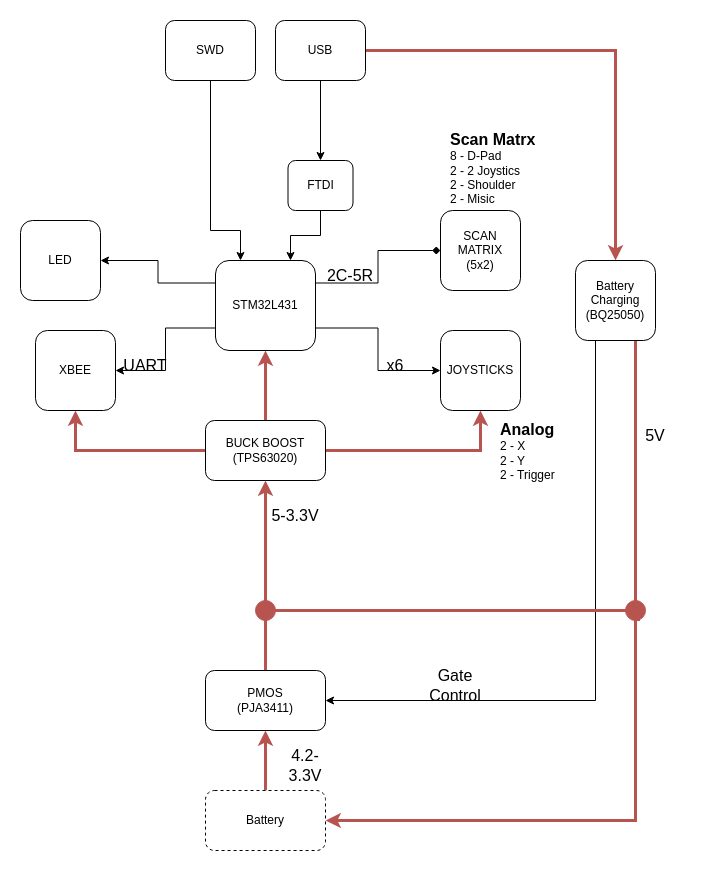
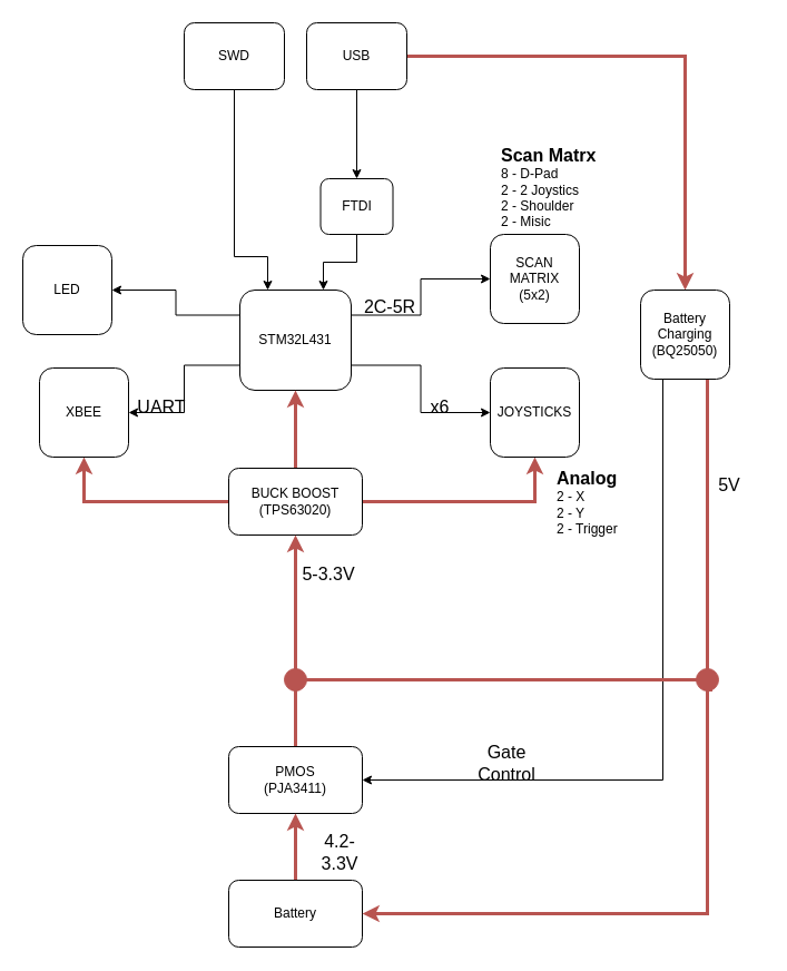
  <mxCell id="0" />
  <mxCell id="1" parent="0" />
  <mxCell id="2" style="edgeStyle=orthogonalEdgeStyle;rounded=0;orthogonalLoop=1;jettySize=auto;html=1;exitX=1;exitY=0.5;exitDx=0;exitDy=0;entryX=0.5;entryY=0;entryDx=0;entryDy=0;fillColor=#f8cecc;strokeColor=#b85450;strokeWidth=3;" edge="1" parent="1" source="6" target="28"><mxGeometry relative="1" as="geometry" /></mxCell>
  <mxCell id="3" style="edgeStyle=orthogonalEdgeStyle;rounded=0;orthogonalLoop=1;jettySize=auto;html=1;exitX=0.5;exitY=1;exitDx=0;exitDy=0;entryX=0.25;entryY=0;entryDx=0;entryDy=0;" edge="1" parent="1" source="4" target="13"><mxGeometry relative="1" as="geometry"><Array as="points"><mxPoint x="210" y="230" /><mxPoint x="240" y="230" /></Array></mxGeometry></mxCell>
  <mxCell id="4" value="SWD" style="rounded=1;whiteSpace=wrap;html=1;" vertex="1" parent="1"><mxGeometry x="165" y="20" width="90" height="60" as="geometry" /></mxCell>
  <mxCell id="5" style="edgeStyle=orthogonalEdgeStyle;rounded=0;orthogonalLoop=1;jettySize=auto;html=1;exitX=0.5;exitY=1;exitDx=0;exitDy=0;" edge="1" parent="1" source="6" target="8"><mxGeometry relative="1" as="geometry" /></mxCell>
  <mxCell id="6" value="USB" style="rounded=1;whiteSpace=wrap;html=1;" vertex="1" parent="1"><mxGeometry x="275" y="20" width="90" height="60" as="geometry" /></mxCell>
  <mxCell id="7" style="edgeStyle=orthogonalEdgeStyle;rounded=0;orthogonalLoop=1;jettySize=auto;html=1;exitX=0.5;exitY=1;exitDx=0;exitDy=0;entryX=0.75;entryY=0;entryDx=0;entryDy=0;" edge="1" parent="1" source="8" target="13"><mxGeometry relative="1" as="geometry" /></mxCell>
  <mxCell id="8" value="FTDI" style="rounded=1;whiteSpace=wrap;html=1;" vertex="1" parent="1"><mxGeometry x="287.5" y="160" width="65" height="50" as="geometry" /></mxCell>
- <mxCell id="9" style="edgeStyle=orthogonalEdgeStyle;rounded=0;orthogonalLoop=1;jettySize=auto;html=1;exitX=1;exitY=0.25;exitDx=0;exitDy=0;entryX=0;entryY=0.5;entryDx=0;entryDy=0;endArrow=diamond;" edge="1" parent="1" source="13" target="24"><mxGeometry relative="1" as="geometry" /></mxCell>
+ <mxCell id="9" style="edgeStyle=orthogonalEdgeStyle;rounded=0;orthogonalLoop=1;jettySize=auto;html=1;exitX=1;exitY=0.25;exitDx=0;exitDy=0;entryX=0;entryY=0.5;entryDx=0;entryDy=0;" edge="1" parent="1" source="13" target="24"><mxGeometry relative="1" as="geometry" /></mxCell>
  <mxCell id="10" style="edgeStyle=orthogonalEdgeStyle;rounded=0;orthogonalLoop=1;jettySize=auto;html=1;exitX=1;exitY=0.75;exitDx=0;exitDy=0;entryX=0;entryY=0.5;entryDx=0;entryDy=0;" edge="1" parent="1" source="13" target="25"><mxGeometry relative="1" as="geometry" /></mxCell>
  <mxCell id="11" style="edgeStyle=orthogonalEdgeStyle;rounded=0;orthogonalLoop=1;jettySize=auto;html=1;exitX=0;exitY=0.25;exitDx=0;exitDy=0;entryX=1;entryY=0.5;entryDx=0;entryDy=0;" edge="1" parent="1" source="13" target="18"><mxGeometry relative="1" as="geometry" /></mxCell>
  <mxCell id="12" style="edgeStyle=orthogonalEdgeStyle;rounded=0;orthogonalLoop=1;jettySize=auto;html=1;exitX=0;exitY=0.75;exitDx=0;exitDy=0;entryX=1;entryY=0.5;entryDx=0;entryDy=0;" edge="1" parent="1" source="13" target="19"><mxGeometry relative="1" as="geometry" /></mxCell>
  <mxCell id="13" value="STM32L431" style="rounded=1;whiteSpace=wrap;html=1;" vertex="1" parent="1"><mxGeometry x="215" y="260" width="100" height="90" as="geometry" /></mxCell>
  <mxCell id="14" style="edgeStyle=orthogonalEdgeStyle;rounded=0;orthogonalLoop=1;jettySize=auto;html=1;exitX=0.5;exitY=0;exitDx=0;exitDy=0;entryX=0.5;entryY=1;entryDx=0;entryDy=0;fillColor=#f8cecc;strokeColor=#b85450;strokeWidth=3;" edge="1" parent="1" source="17" target="13"><mxGeometry relative="1" as="geometry" /></mxCell>
  <mxCell id="15" style="edgeStyle=orthogonalEdgeStyle;rounded=0;orthogonalLoop=1;jettySize=auto;html=1;exitX=0;exitY=0.5;exitDx=0;exitDy=0;entryX=0.5;entryY=1;entryDx=0;entryDy=0;fillColor=#f8cecc;strokeColor=#b85450;strokeWidth=3;" edge="1" parent="1" source="17" target="19"><mxGeometry relative="1" as="geometry" /></mxCell>
  <mxCell id="16" style="edgeStyle=orthogonalEdgeStyle;rounded=0;orthogonalLoop=1;jettySize=auto;html=1;exitX=1;exitY=0.5;exitDx=0;exitDy=0;entryX=0.5;entryY=1;entryDx=0;entryDy=0;fillColor=#f8cecc;strokeColor=#b85450;strokeWidth=3;" edge="1" parent="1" source="17" target="25"><mxGeometry relative="1" as="geometry" /></mxCell>
  <mxCell id="17" value="BUCK BOOST&lt;br&gt;&lt;div&gt;(TPS63020)&lt;/div&gt;" style="rounded=1;whiteSpace=wrap;html=1;" vertex="1" parent="1"><mxGeometry x="205" y="420" width="120" height="60" as="geometry" /></mxCell>
  <mxCell id="18" value="LED" style="rounded=1;whiteSpace=wrap;html=1;" vertex="1" parent="1"><mxGeometry x="20" y="220" width="80" height="80" as="geometry" /></mxCell>
  <mxCell id="19" value="XBEE" style="rounded=1;whiteSpace=wrap;html=1;" vertex="1" parent="1"><mxGeometry x="35" y="330" width="80" height="80" as="geometry" /></mxCell>
  <mxCell id="20" style="edgeStyle=orthogonalEdgeStyle;rounded=0;orthogonalLoop=1;jettySize=auto;html=1;exitX=0.5;exitY=0;exitDx=0;exitDy=0;entryX=0.5;entryY=1;entryDx=0;entryDy=0;fillColor=#f8cecc;strokeColor=#b85450;strokeWidth=3;" edge="1" parent="1" source="21" target="17"><mxGeometry relative="1" as="geometry" /></mxCell>
  <mxCell id="21" value="PMOS&lt;br&gt;(PJA3411)" style="rounded=1;whiteSpace=wrap;html=1;" vertex="1" parent="1"><mxGeometry x="205" y="670" width="120" height="60" as="geometry" /></mxCell>
  <mxCell id="22" style="edgeStyle=orthogonalEdgeStyle;rounded=0;orthogonalLoop=1;jettySize=auto;html=1;exitX=0.5;exitY=0;exitDx=0;exitDy=0;entryX=0.5;entryY=1;entryDx=0;entryDy=0;fillColor=#f8cecc;strokeColor=#b85450;strokeWidth=3;" edge="1" parent="1" source="23" target="21"><mxGeometry relative="1" as="geometry" /></mxCell>
- <mxCell id="23" value="Battery" style="rounded=1;whiteSpace=wrap;html=1;dashed=1;" vertex="1" parent="1"><mxGeometry x="205" y="790" width="120" height="60" as="geometry" /></mxCell>
+ <mxCell id="23" value="Battery" style="rounded=1;whiteSpace=wrap;html=1;" vertex="1" parent="1"><mxGeometry x="205" y="790" width="120" height="60" as="geometry" /></mxCell>
  <mxCell id="24" value="SCAN&lt;br&gt;MATRIX&lt;br&gt;(5x2)" style="rounded=1;whiteSpace=wrap;html=1;" vertex="1" parent="1"><mxGeometry x="440" y="210" width="80" height="80" as="geometry" /></mxCell>
  <mxCell id="25" value="JOYSTICKS" style="rounded=1;whiteSpace=wrap;html=1;" vertex="1" parent="1"><mxGeometry x="440" y="330" width="80" height="80" as="geometry" /></mxCell>
  <mxCell id="26" style="edgeStyle=orthogonalEdgeStyle;rounded=0;orthogonalLoop=1;jettySize=auto;html=1;exitX=0.25;exitY=1;exitDx=0;exitDy=0;entryX=1;entryY=0.5;entryDx=0;entryDy=0;" edge="1" parent="1" source="28" target="21"><mxGeometry relative="1" as="geometry" /></mxCell>
  <mxCell id="27" style="edgeStyle=orthogonalEdgeStyle;rounded=0;orthogonalLoop=1;jettySize=auto;html=1;exitX=0.75;exitY=1;exitDx=0;exitDy=0;entryX=1;entryY=0.5;entryDx=0;entryDy=0;fillColor=#f8cecc;strokeColor=#b85450;strokeWidth=3;" edge="1" parent="1" source="28" target="23"><mxGeometry relative="1" as="geometry" /></mxCell>
  <mxCell id="28" value="Battery&lt;br&gt;Charging&lt;br&gt;(BQ25050)" style="rounded=1;whiteSpace=wrap;html=1;" vertex="1" parent="1"><mxGeometry x="575" y="260" width="80" height="80" as="geometry" /></mxCell>
  <mxCell id="29" value="&lt;div style=&quot;font-size: 16px;&quot;&gt;&lt;b&gt;Scan Matrx&lt;br&gt;&lt;/b&gt;&lt;/div&gt;&lt;div&gt;8 - D-Pad&lt;/div&gt;&lt;div&gt;2 - 2 Joystics&lt;/div&gt;&lt;div&gt;2 - Shoulder&lt;/div&gt;&lt;div&gt;2 - Misic&lt;br&gt;&lt;/div&gt;" style="text;html=1;strokeColor=none;fillColor=none;spacing=5;spacingTop=-20;whiteSpace=wrap;overflow=hidden;rounded=0;" vertex="1" parent="1"><mxGeometry x="445" y="140" width="110" height="70" as="geometry" /></mxCell>
  <mxCell id="30" value="&lt;div&gt;&lt;b&gt;&lt;font style=&quot;font-size: 16px;&quot;&gt;Analog&lt;/font&gt;&lt;br&gt;&lt;/b&gt;&lt;/div&gt;&lt;div&gt;2 - X&lt;/div&gt;&lt;div&gt;2 - Y&lt;/div&gt;&lt;div&gt;2 - Trigger&lt;br&gt;&lt;/div&gt;" style="text;html=1;strokeColor=none;fillColor=none;spacing=5;spacingTop=-20;whiteSpace=wrap;overflow=hidden;rounded=0;" vertex="1" parent="1"><mxGeometry x="495" y="430" width="70" height="60" as="geometry" /></mxCell>
  <mxCell id="31" value="4.2-3.3V" style="text;html=1;strokeColor=none;fillColor=none;align=center;verticalAlign=middle;whiteSpace=wrap;rounded=0;fontSize=16;" vertex="1" parent="1"><mxGeometry x="275" y="750" width="60" height="30" as="geometry" /></mxCell>
  <mxCell id="32" value="5V" style="text;html=1;strokeColor=none;fillColor=none;align=center;verticalAlign=middle;whiteSpace=wrap;rounded=0;fontSize=16;" vertex="1" parent="1"><mxGeometry x="625" y="420" width="60" height="30" as="geometry" /></mxCell>
  <mxCell id="33" value="&lt;div&gt;5-3.3V&lt;/div&gt;" style="text;html=1;strokeColor=none;fillColor=none;align=center;verticalAlign=middle;whiteSpace=wrap;rounded=0;fontSize=16;" vertex="1" parent="1"><mxGeometry x="265" y="500" width="60" height="30" as="geometry" /></mxCell>
  <mxCell id="34" value="x6" style="text;html=1;strokeColor=none;fillColor=none;align=center;verticalAlign=middle;whiteSpace=wrap;rounded=0;fontSize=16;" vertex="1" parent="1"><mxGeometry x="365" y="350" width="60" height="30" as="geometry" /></mxCell>
  <mxCell id="35" value="2C-5R" style="text;html=1;strokeColor=none;fillColor=none;align=center;verticalAlign=middle;whiteSpace=wrap;rounded=0;fontSize=16;" vertex="1" parent="1"><mxGeometry x="320" y="260" width="60" height="30" as="geometry" /></mxCell>
  <mxCell id="36" value="UART" style="text;html=1;strokeColor=none;fillColor=none;align=center;verticalAlign=middle;whiteSpace=wrap;rounded=0;fontSize=16;" vertex="1" parent="1"><mxGeometry x="115" y="350" width="60" height="30" as="geometry" /></mxCell>
  <mxCell id="37" value="Gate Control" style="text;html=1;strokeColor=none;fillColor=none;align=center;verticalAlign=middle;whiteSpace=wrap;rounded=0;fontSize=16;" vertex="1" parent="1"><mxGeometry x="425" y="670" width="60" height="30" as="geometry" /></mxCell>
  <mxCell id="38" value="" style="ellipse;whiteSpace=wrap;html=1;aspect=fixed;fontSize=16;fillColor=#B85450;strokeColor=#b85450;" vertex="1" parent="1"><mxGeometry x="255" y="600" width="20" height="20" as="geometry" /></mxCell>
  <mxCell id="39" value="" style="edgeStyle=orthogonalEdgeStyle;rounded=0;orthogonalLoop=1;jettySize=auto;html=1;exitX=0.75;exitY=1;exitDx=0;exitDy=0;fontSize=16;strokeWidth=3;fillColor=#f8cecc;strokeColor=#b85450;entryX=0.5;entryY=1;entryDx=0;entryDy=0;endArrow=none;startArrow=none;" edge="1" parent="1" source="40" target="38"><mxGeometry relative="1" as="geometry"><mxPoint x="265" y="480" as="targetPoint" /><mxPoint x="635" y="340" as="sourcePoint" /><Array as="points"><mxPoint x="635" y="610" /><mxPoint x="265" y="610" /></Array></mxGeometry></mxCell>
  <mxCell id="40" value="" style="ellipse;whiteSpace=wrap;html=1;aspect=fixed;fontSize=16;fillColor=#B85450;strokeColor=#b85450;" vertex="1" parent="1"><mxGeometry x="625" y="600" width="20" height="20" as="geometry" /></mxCell>
